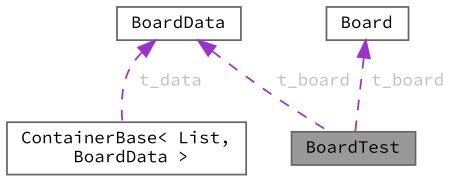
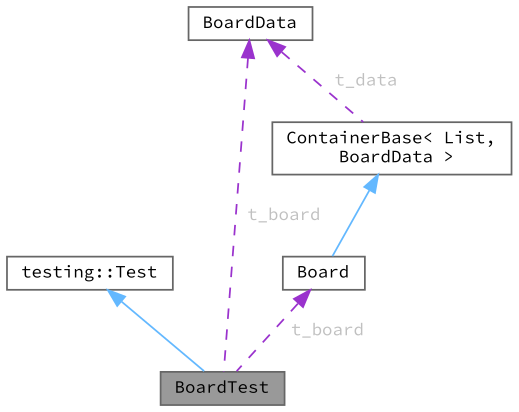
  digraph {
    fontname="Source Code Pro"
    node [color=gray40 fillcolor=white fontname="Source Code Pro" fontsize=10 shape=box style=filled]
    edge [color=darkorchid3 dir=back fontname="Source Code Pro" fontsize=10 labelfontname=Helvetica labelfontsize=10 style=dashed fontcolor=grey]
    n1 [fillcolor=grey60 fontcolor=black height=0.2 label=BoardTest width=0.4]
+   n2 [height=0.2 label="testing::Test" width=0.4]
    n3 [height=0.2 label=BoardData width=0.4]
    n4 [height=0.2 label="ContainerBase\< List,\l BoardData \>" width=0.4]
    n5 [height=0.2 label=Board width=0.4]
+   n2 -> n1 [color=steelblue1 style=solid fontcolor=""]
    n3 -> n1 [label=" t_board"]
    n3 -> n4 [label=" t_data"]
+   n4 -> n5 [color=steelblue1 style=solid fontcolor=""]
    n5 -> n1 [label=" t_board"]
  }
